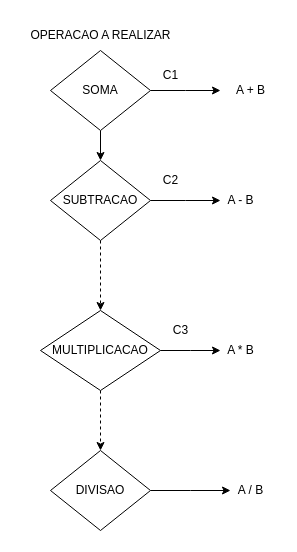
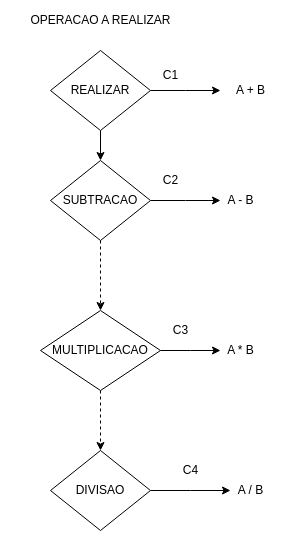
  <mxCell id="0" />
  <mxCell id="1" parent="0" />
  <mxCell id="2" style="edgeStyle=orthogonalEdgeStyle;rounded=0;orthogonalLoop=1;jettySize=auto;html=1;exitX=0.5;exitY=1;exitDx=0;exitDy=0;dashed=1;" edge="1" parent="1" source="4" target="10"><mxGeometry relative="1" as="geometry"><mxPoint x="100" y="350" as="targetPoint" /></mxGeometry></mxCell>
  <mxCell id="3" style="edgeStyle=orthogonalEdgeStyle;rounded=0;orthogonalLoop=1;jettySize=auto;html=1;exitX=1;exitY=0.5;exitDx=0;exitDy=0;" edge="1" parent="1" source="4"><mxGeometry relative="1" as="geometry"><mxPoint x="220" y="200" as="targetPoint" /></mxGeometry></mxCell>
  <mxCell id="4" value="SUBTRACAO" style="rhombus;whiteSpace=wrap;html=1;" vertex="1" parent="1"><mxGeometry x="50" y="160" width="100" height="80" as="geometry" /></mxCell>
  <mxCell id="5" style="edgeStyle=orthogonalEdgeStyle;rounded=0;orthogonalLoop=1;jettySize=auto;html=1;exitX=0.5;exitY=1;exitDx=0;exitDy=0;" edge="1" parent="1" source="7"><mxGeometry relative="1" as="geometry"><mxPoint x="100" y="160" as="targetPoint" /></mxGeometry></mxCell>
  <mxCell id="6" style="edgeStyle=orthogonalEdgeStyle;rounded=0;orthogonalLoop=1;jettySize=auto;html=1;exitX=1;exitY=0.5;exitDx=0;exitDy=0;" edge="1" parent="1" source="7"><mxGeometry relative="1" as="geometry"><mxPoint x="220" y="90" as="targetPoint" /></mxGeometry></mxCell>
- <mxCell id="7" value="SOMA" style="rhombus;whiteSpace=wrap;html=1;" vertex="1" parent="1"><mxGeometry x="50" y="50" width="100" height="80" as="geometry" /></mxCell>
+ <mxCell id="7" value="REALIZAR" style="rhombus;whiteSpace=wrap;html=1;" vertex="1" parent="1"><mxGeometry x="50" y="50" width="100" height="80" as="geometry" /></mxCell>
  <mxCell id="8" style="edgeStyle=orthogonalEdgeStyle;rounded=0;orthogonalLoop=1;jettySize=auto;html=1;exitX=0.5;exitY=1;exitDx=0;exitDy=0;dashed=1;" edge="1" parent="1" source="10" target="12"><mxGeometry relative="1" as="geometry" /></mxCell>
  <mxCell id="9" style="edgeStyle=orthogonalEdgeStyle;rounded=0;orthogonalLoop=1;jettySize=auto;html=1;exitX=1;exitY=0.5;exitDx=0;exitDy=0;fontSize=12;" edge="1" parent="1" source="10"><mxGeometry relative="1" as="geometry"><mxPoint x="220" y="350" as="targetPoint" /></mxGeometry></mxCell>
  <mxCell id="10" value="&lt;font style=&quot;font-size: 12px;&quot;&gt;MULTIPLICACAO&lt;/font&gt;" style="rhombus;whiteSpace=wrap;html=1;" vertex="1" parent="1"><mxGeometry x="40" y="310" width="120" height="80" as="geometry" /></mxCell>
  <mxCell id="11" style="edgeStyle=orthogonalEdgeStyle;rounded=0;orthogonalLoop=1;jettySize=auto;html=1;exitX=1;exitY=0.5;exitDx=0;exitDy=0;fontSize=12;" edge="1" parent="1" source="12"><mxGeometry relative="1" as="geometry"><mxPoint x="230" y="490" as="targetPoint" /></mxGeometry></mxCell>
  <mxCell id="12" value="DIVISAO" style="rhombus;whiteSpace=wrap;html=1;" vertex="1" parent="1"><mxGeometry x="50" y="450" width="100" height="80" as="geometry" /></mxCell>
  <mxCell id="13" value="C1&lt;br&gt;" style="text;html=1;align=center;verticalAlign=middle;resizable=0;points=[];autosize=1;strokeColor=none;fillColor=none;" vertex="1" parent="1"><mxGeometry x="150" y="60" width="40" height="30" as="geometry" /></mxCell>
- <mxCell id="14" value="OPERACAO A REALIZAR" style="text;html=1;align=center;verticalAlign=middle;resizable=0;points=[];autosize=1;strokeColor=none;fillColor=none;" vertex="1" parent="1"><mxGeometry x="20" y="20" width="160" height="30" as="geometry" /></mxCell>
+ <mxCell id="14" value="OPERACAO A REALIZAR" style="text;html=1;align=center;verticalAlign=middle;resizable=0;points=[];autosize=1;strokeColor=none;fillColor=none;" vertex="1" parent="1"><mxGeometry x="20" y="5" width="160" height="30" as="geometry" /></mxCell>
  <mxCell id="15" value="A + B" style="text;html=1;align=center;verticalAlign=middle;resizable=0;points=[];autosize=1;strokeColor=none;fillColor=none;" vertex="1" parent="1"><mxGeometry x="225" y="75" width="50" height="30" as="geometry" /></mxCell>
  <mxCell id="16" value="A - B" style="text;html=1;align=center;verticalAlign=middle;resizable=0;points=[];autosize=1;strokeColor=none;fillColor=none;" vertex="1" parent="1"><mxGeometry x="215" y="185" width="50" height="30" as="geometry" /></mxCell>
  <mxCell id="17" value="C2" style="text;html=1;align=center;verticalAlign=middle;resizable=0;points=[];autosize=1;strokeColor=none;fillColor=none;" vertex="1" parent="1"><mxGeometry x="150" y="165" width="40" height="30" as="geometry" /></mxCell>
  <mxCell id="18" value="A * B" style="text;html=1;align=center;verticalAlign=middle;resizable=0;points=[];autosize=1;strokeColor=none;fillColor=none;fontSize=12;" vertex="1" parent="1"><mxGeometry x="215" y="335" width="50" height="30" as="geometry" /></mxCell>
  <mxCell id="19" value="C3" style="text;html=1;align=center;verticalAlign=middle;resizable=0;points=[];autosize=1;strokeColor=none;fillColor=none;fontSize=12;" vertex="1" parent="1"><mxGeometry x="160" y="315" width="40" height="30" as="geometry" /></mxCell>
  <mxCell id="20" value="A / B" style="text;html=1;align=center;verticalAlign=middle;resizable=0;points=[];autosize=1;strokeColor=none;fillColor=none;fontSize=12;" vertex="1" parent="1"><mxGeometry x="225" y="475" width="50" height="30" as="geometry" /></mxCell>
+ <mxCell id="21" value="C4" style="text;html=1;align=center;verticalAlign=middle;resizable=0;points=[];autosize=1;strokeColor=none;fillColor=none;fontSize=12;" vertex="1" parent="1"><mxGeometry x="170" y="455" width="40" height="30" as="geometry" /></mxCell>
